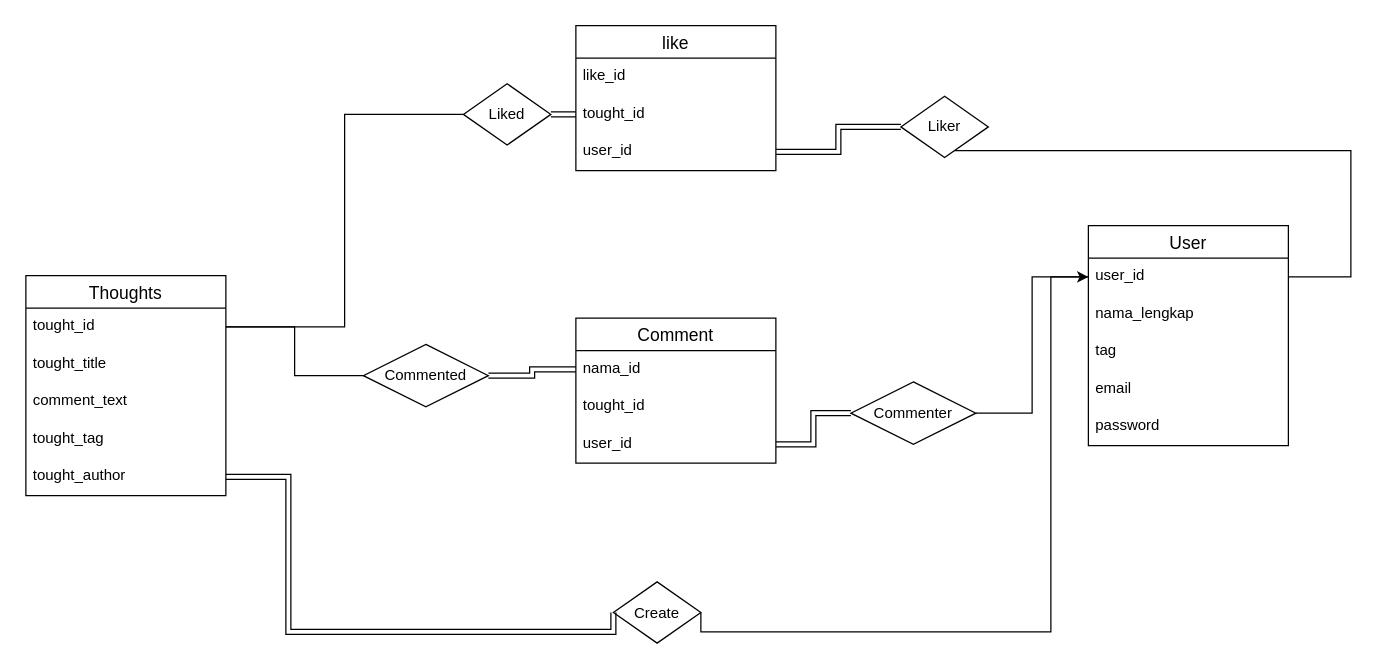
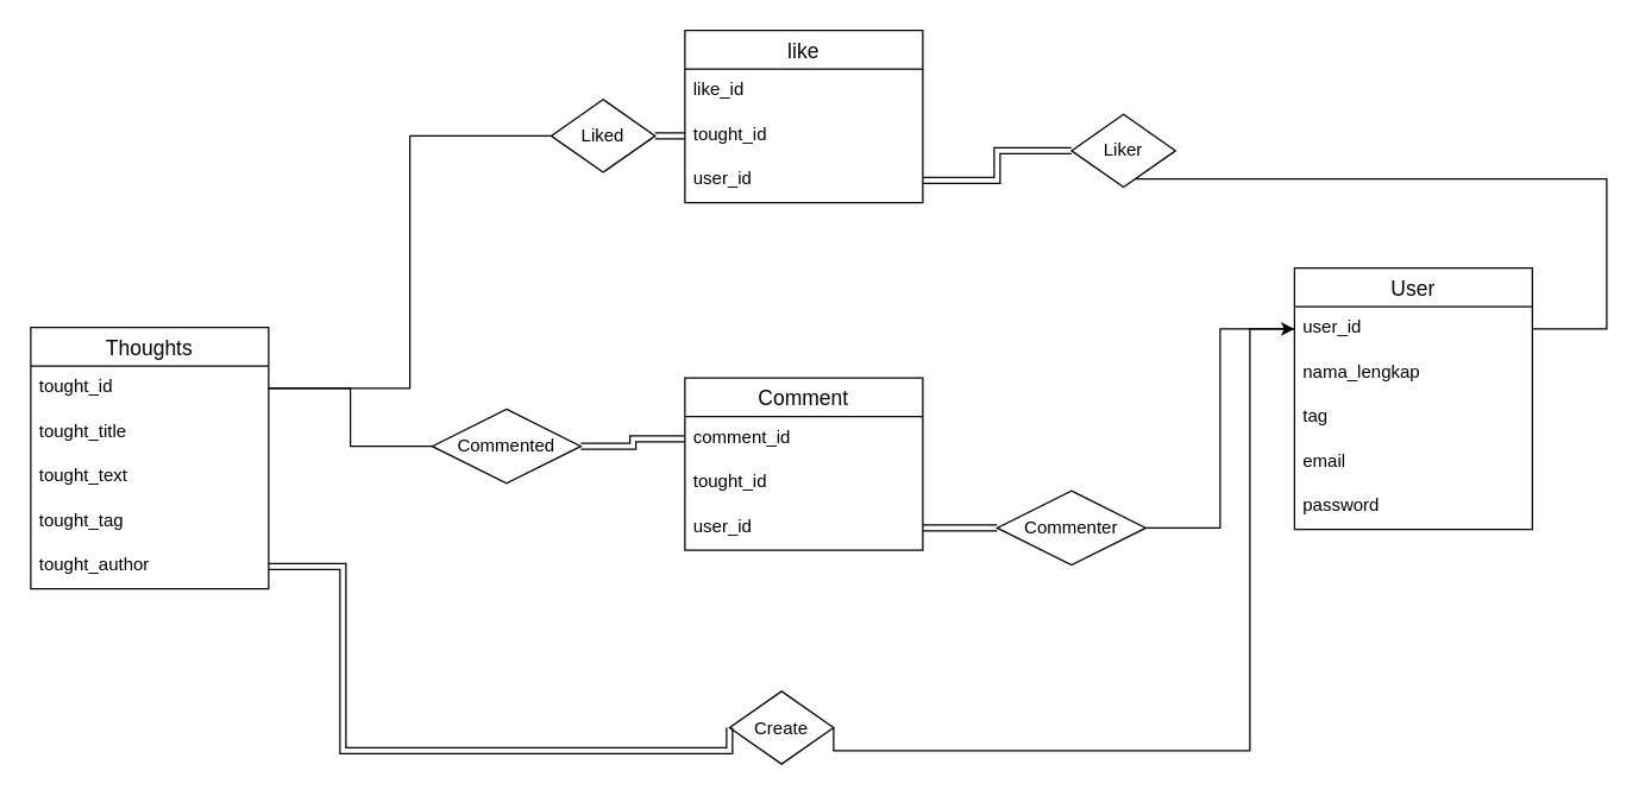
  <mxCell id="0" />
  <mxCell id="1" parent="0" />
  <mxCell id="2" value="User" style="swimlane;fontStyle=0;childLayout=stackLayout;horizontal=1;startSize=26;horizontalStack=0;resizeParent=1;resizeParentMax=0;resizeLast=0;collapsible=1;marginBottom=0;align=center;fontSize=14;" parent="1" vertex="1"><mxGeometry x="870" y="180" width="160" height="176" as="geometry" /></mxCell>
  <mxCell id="3" value="user_id" style="text;strokeColor=none;fillColor=none;spacingLeft=4;spacingRight=4;overflow=hidden;rotatable=0;points=[[0,0.5],[1,0.5]];portConstraint=eastwest;fontSize=12;" parent="2" vertex="1"><mxGeometry y="26" width="160" height="30" as="geometry" /></mxCell>
  <mxCell id="4" value="nama_lengkap" style="text;strokeColor=none;fillColor=none;spacingLeft=4;spacingRight=4;overflow=hidden;rotatable=0;points=[[0,0.5],[1,0.5]];portConstraint=eastwest;fontSize=12;" parent="2" vertex="1"><mxGeometry y="56" width="160" height="30" as="geometry" /></mxCell>
  <mxCell id="5" value="tag" style="text;strokeColor=none;fillColor=none;spacingLeft=4;spacingRight=4;overflow=hidden;rotatable=0;points=[[0,0.5],[1,0.5]];portConstraint=eastwest;fontSize=12;" parent="2" vertex="1"><mxGeometry y="86" width="160" height="30" as="geometry" /></mxCell>
  <mxCell id="6" value="email" style="text;strokeColor=none;fillColor=none;spacingLeft=4;spacingRight=4;overflow=hidden;rotatable=0;points=[[0,0.5],[1,0.5]];portConstraint=eastwest;fontSize=12;" parent="2" vertex="1"><mxGeometry y="116" width="160" height="30" as="geometry" /></mxCell>
  <mxCell id="7" value="password" style="text;strokeColor=none;fillColor=none;spacingLeft=4;spacingRight=4;overflow=hidden;rotatable=0;points=[[0,0.5],[1,0.5]];portConstraint=eastwest;fontSize=12;" parent="2" vertex="1"><mxGeometry y="146" width="160" height="30" as="geometry" /></mxCell>
  <mxCell id="8" value="Thoughts" style="swimlane;fontStyle=0;childLayout=stackLayout;horizontal=1;startSize=26;horizontalStack=0;resizeParent=1;resizeParentMax=0;resizeLast=0;collapsible=1;marginBottom=0;align=center;fontSize=14;" parent="1" vertex="1"><mxGeometry x="20" y="220" width="160" height="176" as="geometry" /></mxCell>
  <mxCell id="9" value="tought_id" style="text;strokeColor=none;fillColor=none;spacingLeft=4;spacingRight=4;overflow=hidden;rotatable=0;points=[[0,0.5],[1,0.5]];portConstraint=eastwest;fontSize=12;" parent="8" vertex="1"><mxGeometry y="26" width="160" height="30" as="geometry" /></mxCell>
  <mxCell id="10" value="tought_title" style="text;strokeColor=none;fillColor=none;spacingLeft=4;spacingRight=4;overflow=hidden;rotatable=0;points=[[0,0.5],[1,0.5]];portConstraint=eastwest;fontSize=12;" parent="8" vertex="1"><mxGeometry y="56" width="160" height="30" as="geometry" /></mxCell>
- <mxCell id="11" value="comment_text" style="text;strokeColor=none;fillColor=none;spacingLeft=4;spacingRight=4;overflow=hidden;rotatable=0;points=[[0,0.5],[1,0.5]];portConstraint=eastwest;fontSize=12;" parent="8" vertex="1"><mxGeometry y="86" width="160" height="30" as="geometry" /></mxCell>
+ <mxCell id="11" value="tought_text" style="text;strokeColor=none;fillColor=none;spacingLeft=4;spacingRight=4;overflow=hidden;rotatable=0;points=[[0,0.5],[1,0.5]];portConstraint=eastwest;fontSize=12;" parent="8" vertex="1"><mxGeometry y="86" width="160" height="30" as="geometry" /></mxCell>
  <mxCell id="12" value="tought_tag" style="text;strokeColor=none;fillColor=none;spacingLeft=4;spacingRight=4;overflow=hidden;rotatable=0;points=[[0,0.5],[1,0.5]];portConstraint=eastwest;fontSize=12;" parent="8" vertex="1"><mxGeometry y="116" width="160" height="30" as="geometry" /></mxCell>
  <mxCell id="13" value="tought_author" style="text;strokeColor=none;fillColor=none;spacingLeft=4;spacingRight=4;overflow=hidden;rotatable=0;points=[[0,0.5],[1,0.5]];portConstraint=eastwest;fontSize=12;" parent="8" vertex="1"><mxGeometry y="146" width="160" height="30" as="geometry" /></mxCell>
  <mxCell id="14" value="Comment" style="swimlane;fontStyle=0;childLayout=stackLayout;horizontal=1;startSize=26;horizontalStack=0;resizeParent=1;resizeParentMax=0;resizeLast=0;collapsible=1;marginBottom=0;align=center;fontSize=14;" parent="1" vertex="1"><mxGeometry x="460" y="254" width="160" height="116" as="geometry" /></mxCell>
- <mxCell id="15" value="nama_id" style="text;strokeColor=none;fillColor=none;spacingLeft=4;spacingRight=4;overflow=hidden;rotatable=0;points=[[0,0.5],[1,0.5]];portConstraint=eastwest;fontSize=12;" parent="14" vertex="1"><mxGeometry y="26" width="160" height="30" as="geometry" /></mxCell>
+ <mxCell id="15" value="comment_id" style="text;strokeColor=none;fillColor=none;spacingLeft=4;spacingRight=4;overflow=hidden;rotatable=0;points=[[0,0.5],[1,0.5]];portConstraint=eastwest;fontSize=12;" parent="14" vertex="1"><mxGeometry y="26" width="160" height="30" as="geometry" /></mxCell>
  <mxCell id="16" value="tought_id" style="text;strokeColor=none;fillColor=none;spacingLeft=4;spacingRight=4;overflow=hidden;rotatable=0;points=[[0,0.5],[1,0.5]];portConstraint=eastwest;fontSize=12;" parent="14" vertex="1"><mxGeometry y="56" width="160" height="30" as="geometry" /></mxCell>
  <mxCell id="17" value="user_id" style="text;strokeColor=none;fillColor=none;spacingLeft=4;spacingRight=4;overflow=hidden;rotatable=0;points=[[0,0.5],[1,0.5]];portConstraint=eastwest;fontSize=12;" parent="14" vertex="1"><mxGeometry y="86" width="160" height="30" as="geometry" /></mxCell>
  <mxCell id="18" value="like" style="swimlane;fontStyle=0;childLayout=stackLayout;horizontal=1;startSize=26;horizontalStack=0;resizeParent=1;resizeParentMax=0;resizeLast=0;collapsible=1;marginBottom=0;align=center;fontSize=14;" parent="1" vertex="1"><mxGeometry x="460" y="20" width="160" height="116" as="geometry" /></mxCell>
  <mxCell id="19" value="like_id" style="text;strokeColor=none;fillColor=none;spacingLeft=4;spacingRight=4;overflow=hidden;rotatable=0;points=[[0,0.5],[1,0.5]];portConstraint=eastwest;fontSize=12;" parent="18" vertex="1"><mxGeometry y="26" width="160" height="30" as="geometry" /></mxCell>
  <mxCell id="20" value="tought_id" style="text;strokeColor=none;fillColor=none;spacingLeft=4;spacingRight=4;overflow=hidden;rotatable=0;points=[[0,0.5],[1,0.5]];portConstraint=eastwest;fontSize=12;" parent="18" vertex="1"><mxGeometry y="56" width="160" height="30" as="geometry" /></mxCell>
  <mxCell id="21" value="user_id" style="text;strokeColor=none;fillColor=none;spacingLeft=4;spacingRight=4;overflow=hidden;rotatable=0;points=[[0,0.5],[1,0.5]];portConstraint=eastwest;fontSize=12;" parent="18" vertex="1"><mxGeometry y="86" width="160" height="30" as="geometry" /></mxCell>
  <mxCell id="22" style="edgeStyle=orthogonalEdgeStyle;rounded=0;orthogonalLoop=1;jettySize=auto;html=1;exitX=1;exitY=0.5;exitDx=0;exitDy=0;entryX=0;entryY=0.5;entryDx=0;entryDy=0;" parent="1" source="23" target="3" edge="1"><mxGeometry relative="1" as="geometry"><Array as="points"><mxPoint x="840" y="505" /><mxPoint x="840" y="221" /></Array></mxGeometry></mxCell>
  <mxCell id="23" value="Create" style="shape=rhombus;perimeter=rhombusPerimeter;whiteSpace=wrap;html=1;align=center;" parent="1" vertex="1"><mxGeometry x="490" y="465" width="70" height="49" as="geometry" /></mxCell>
  <mxCell id="24" style="edgeStyle=orthogonalEdgeStyle;rounded=0;orthogonalLoop=1;jettySize=auto;html=1;exitX=1;exitY=0.5;exitDx=0;exitDy=0;entryX=0;entryY=0.5;entryDx=0;entryDy=0;shape=link;" parent="1" source="13" target="23" edge="1"><mxGeometry relative="1" as="geometry"><Array as="points"><mxPoint x="230" y="381" /><mxPoint x="230" y="505" /></Array></mxGeometry></mxCell>
  <mxCell id="25" style="edgeStyle=orthogonalEdgeStyle;rounded=0;orthogonalLoop=1;jettySize=auto;html=1;exitX=0;exitY=0.5;exitDx=0;exitDy=0;entryX=1;entryY=0.5;entryDx=0;entryDy=0;endArrow=none;endFill=0;" parent="1" source="26" target="9" edge="1"><mxGeometry relative="1" as="geometry" /></mxCell>
  <mxCell id="26" value="Liked" style="shape=rhombus;perimeter=rhombusPerimeter;whiteSpace=wrap;html=1;align=center;" parent="1" vertex="1"><mxGeometry x="370" y="66.5" width="70" height="49" as="geometry" /></mxCell>
  <mxCell id="27" style="edgeStyle=orthogonalEdgeStyle;rounded=0;orthogonalLoop=1;jettySize=auto;html=1;exitX=0;exitY=0.5;exitDx=0;exitDy=0;entryX=1;entryY=0.5;entryDx=0;entryDy=0;shape=link;" parent="1" source="20" target="26" edge="1"><mxGeometry relative="1" as="geometry" /></mxCell>
  <mxCell id="28" style="edgeStyle=orthogonalEdgeStyle;rounded=0;orthogonalLoop=1;jettySize=auto;html=1;entryX=1;entryY=0.5;entryDx=0;entryDy=0;endArrow=none;endFill=0;" parent="1" source="29" target="3" edge="1"><mxGeometry relative="1" as="geometry"><Array as="points"><mxPoint x="1080" y="120" /><mxPoint x="1080" y="221" /></Array></mxGeometry></mxCell>
  <mxCell id="29" value="Liker" style="shape=rhombus;perimeter=rhombusPerimeter;whiteSpace=wrap;html=1;align=center;" parent="1" vertex="1"><mxGeometry x="720" y="76.5" width="70" height="49" as="geometry" /></mxCell>
  <mxCell id="30" style="edgeStyle=orthogonalEdgeStyle;shape=link;rounded=0;orthogonalLoop=1;jettySize=auto;html=1;exitX=1;exitY=0.5;exitDx=0;exitDy=0;entryX=0;entryY=0.5;entryDx=0;entryDy=0;" parent="1" source="21" target="29" edge="1"><mxGeometry relative="1" as="geometry" /></mxCell>
  <mxCell id="31" style="edgeStyle=orthogonalEdgeStyle;rounded=0;orthogonalLoop=1;jettySize=auto;html=1;exitX=0;exitY=0.5;exitDx=0;exitDy=0;entryX=1;entryY=0.5;entryDx=0;entryDy=0;endArrow=none;endFill=0;" parent="1" source="33" target="9" edge="1"><mxGeometry relative="1" as="geometry" /></mxCell>
  <mxCell id="32" style="edgeStyle=orthogonalEdgeStyle;rounded=0;orthogonalLoop=1;jettySize=auto;html=1;exitX=1;exitY=0.5;exitDx=0;exitDy=0;entryX=0;entryY=0.5;entryDx=0;entryDy=0;endArrow=none;endFill=0;shape=link;" parent="1" source="33" target="15" edge="1"><mxGeometry relative="1" as="geometry" /></mxCell>
  <mxCell id="33" value="Commented" style="shape=rhombus;perimeter=rhombusPerimeter;whiteSpace=wrap;html=1;align=center;" parent="1" vertex="1"><mxGeometry x="290" y="275" width="100" height="50" as="geometry" /></mxCell>
  <mxCell id="34" style="edgeStyle=orthogonalEdgeStyle;shape=link;rounded=0;orthogonalLoop=1;jettySize=auto;html=1;exitX=0;exitY=0.5;exitDx=0;exitDy=0;entryX=1;entryY=0.5;entryDx=0;entryDy=0;endArrow=none;endFill=0;" parent="1" source="36" target="17" edge="1"><mxGeometry relative="1" as="geometry" /></mxCell>
  <mxCell id="35" style="edgeStyle=orthogonalEdgeStyle;rounded=0;orthogonalLoop=1;jettySize=auto;html=1;exitX=1;exitY=0.5;exitDx=0;exitDy=0;entryX=0;entryY=0.5;entryDx=0;entryDy=0;endArrow=none;endFill=0;" parent="1" source="36" target="3" edge="1"><mxGeometry relative="1" as="geometry" /></mxCell>
- <mxCell id="36" value="Commenter" style="shape=rhombus;perimeter=rhombusPerimeter;whiteSpace=wrap;html=1;align=center;" parent="1" vertex="1"><mxGeometry x="680" y="305" width="100" height="50" as="geometry" /></mxCell>
+ <mxCell id="36" value="Commenter" style="shape=rhombus;perimeter=rhombusPerimeter;whiteSpace=wrap;html=1;align=center;" parent="1" vertex="1"><mxGeometry x="670" y="330" width="100" height="50" as="geometry" /></mxCell>
